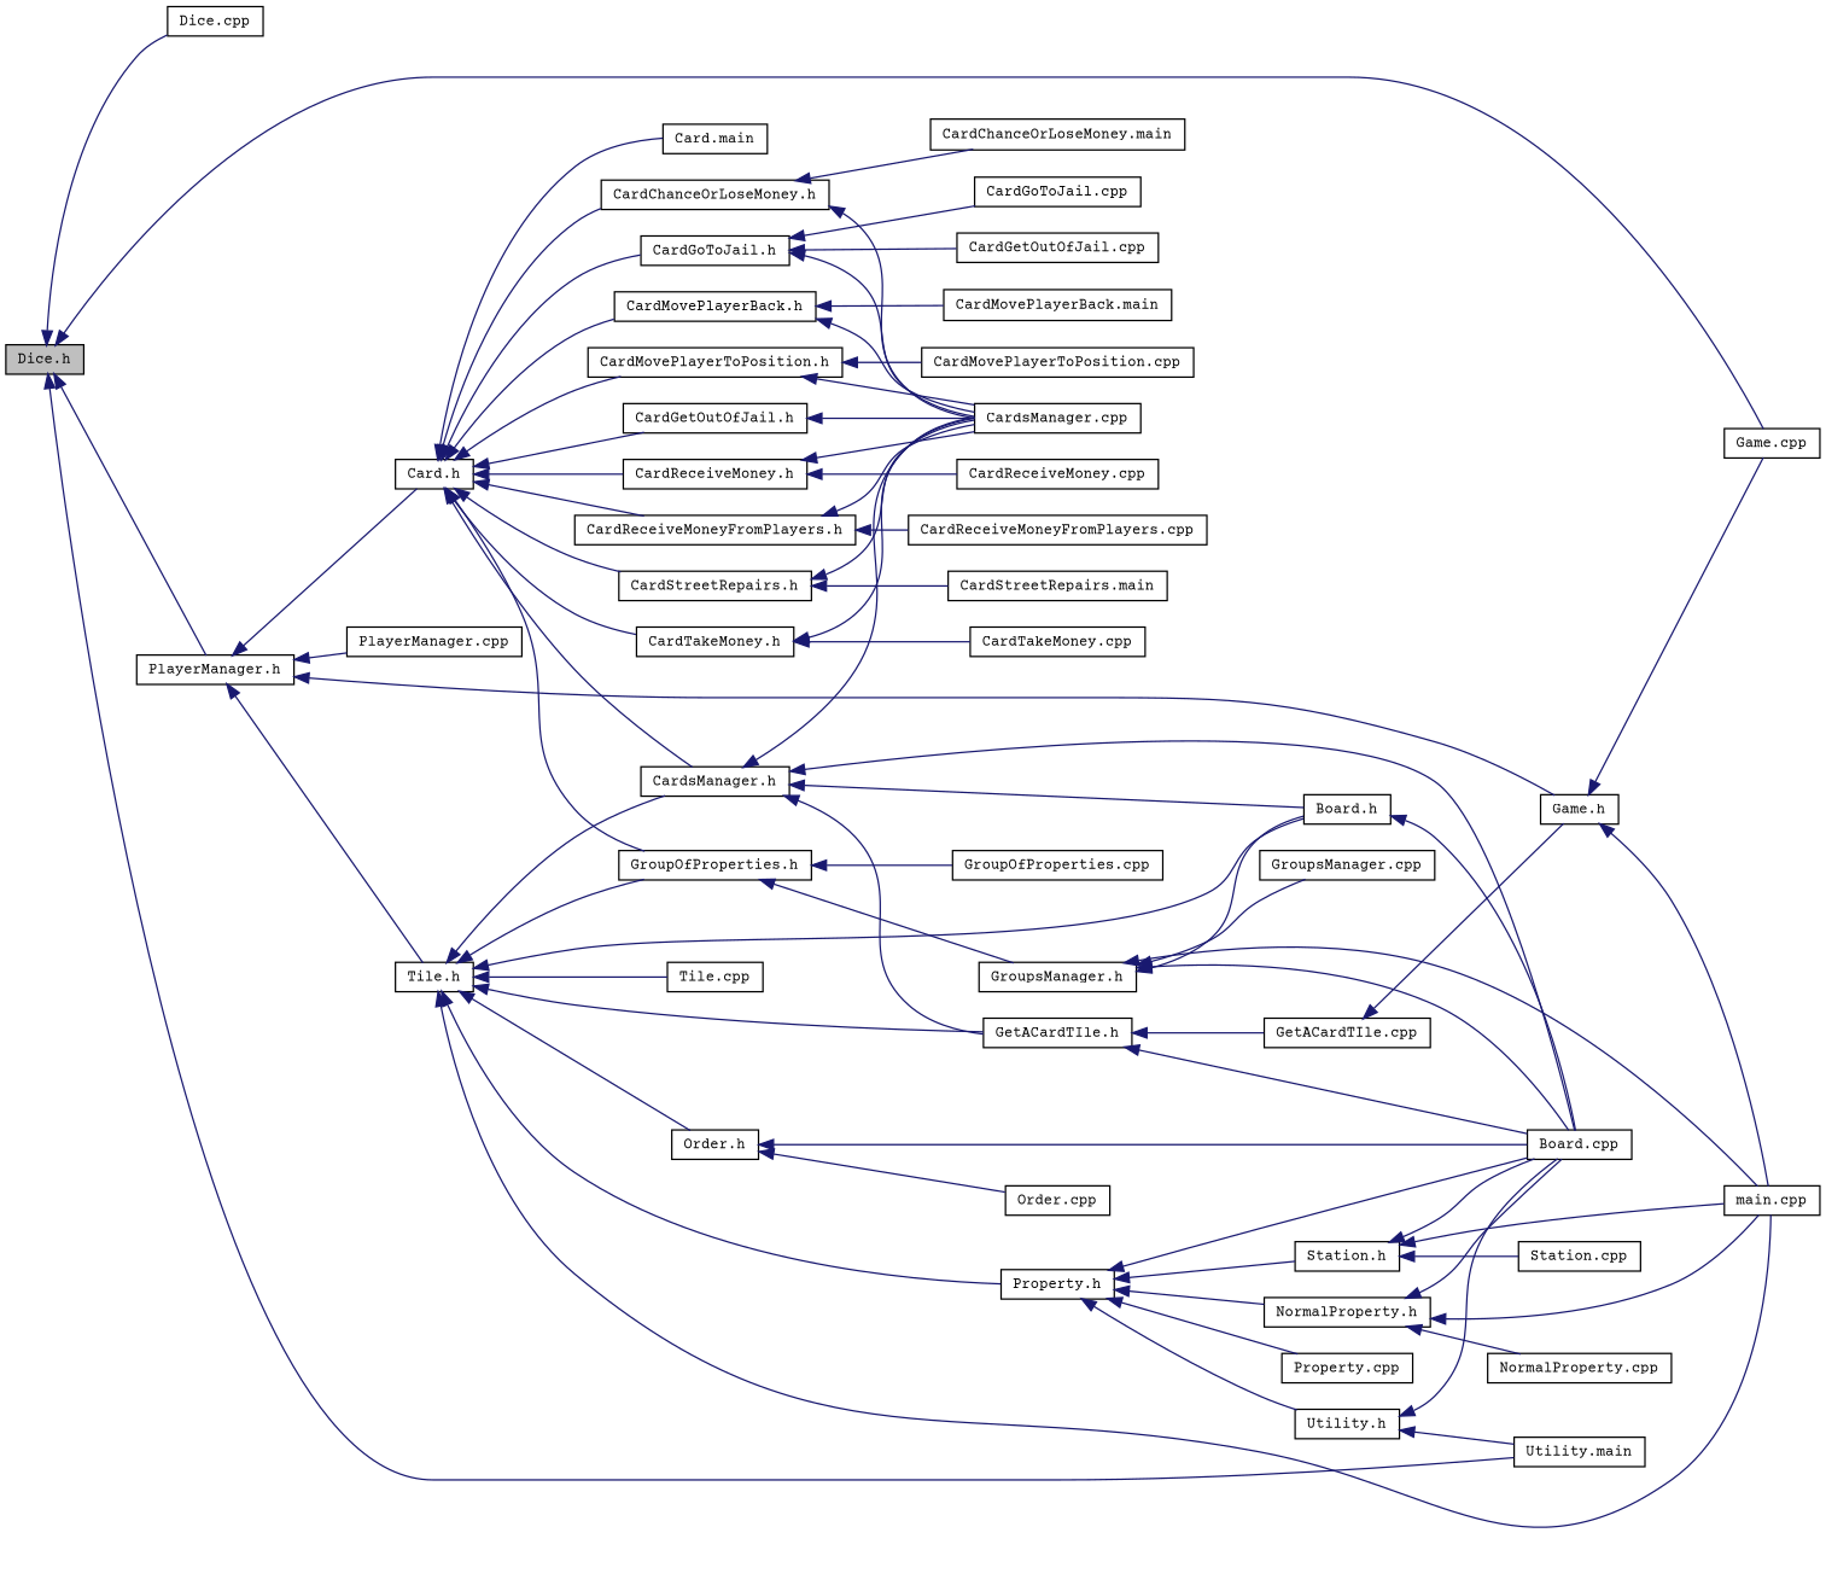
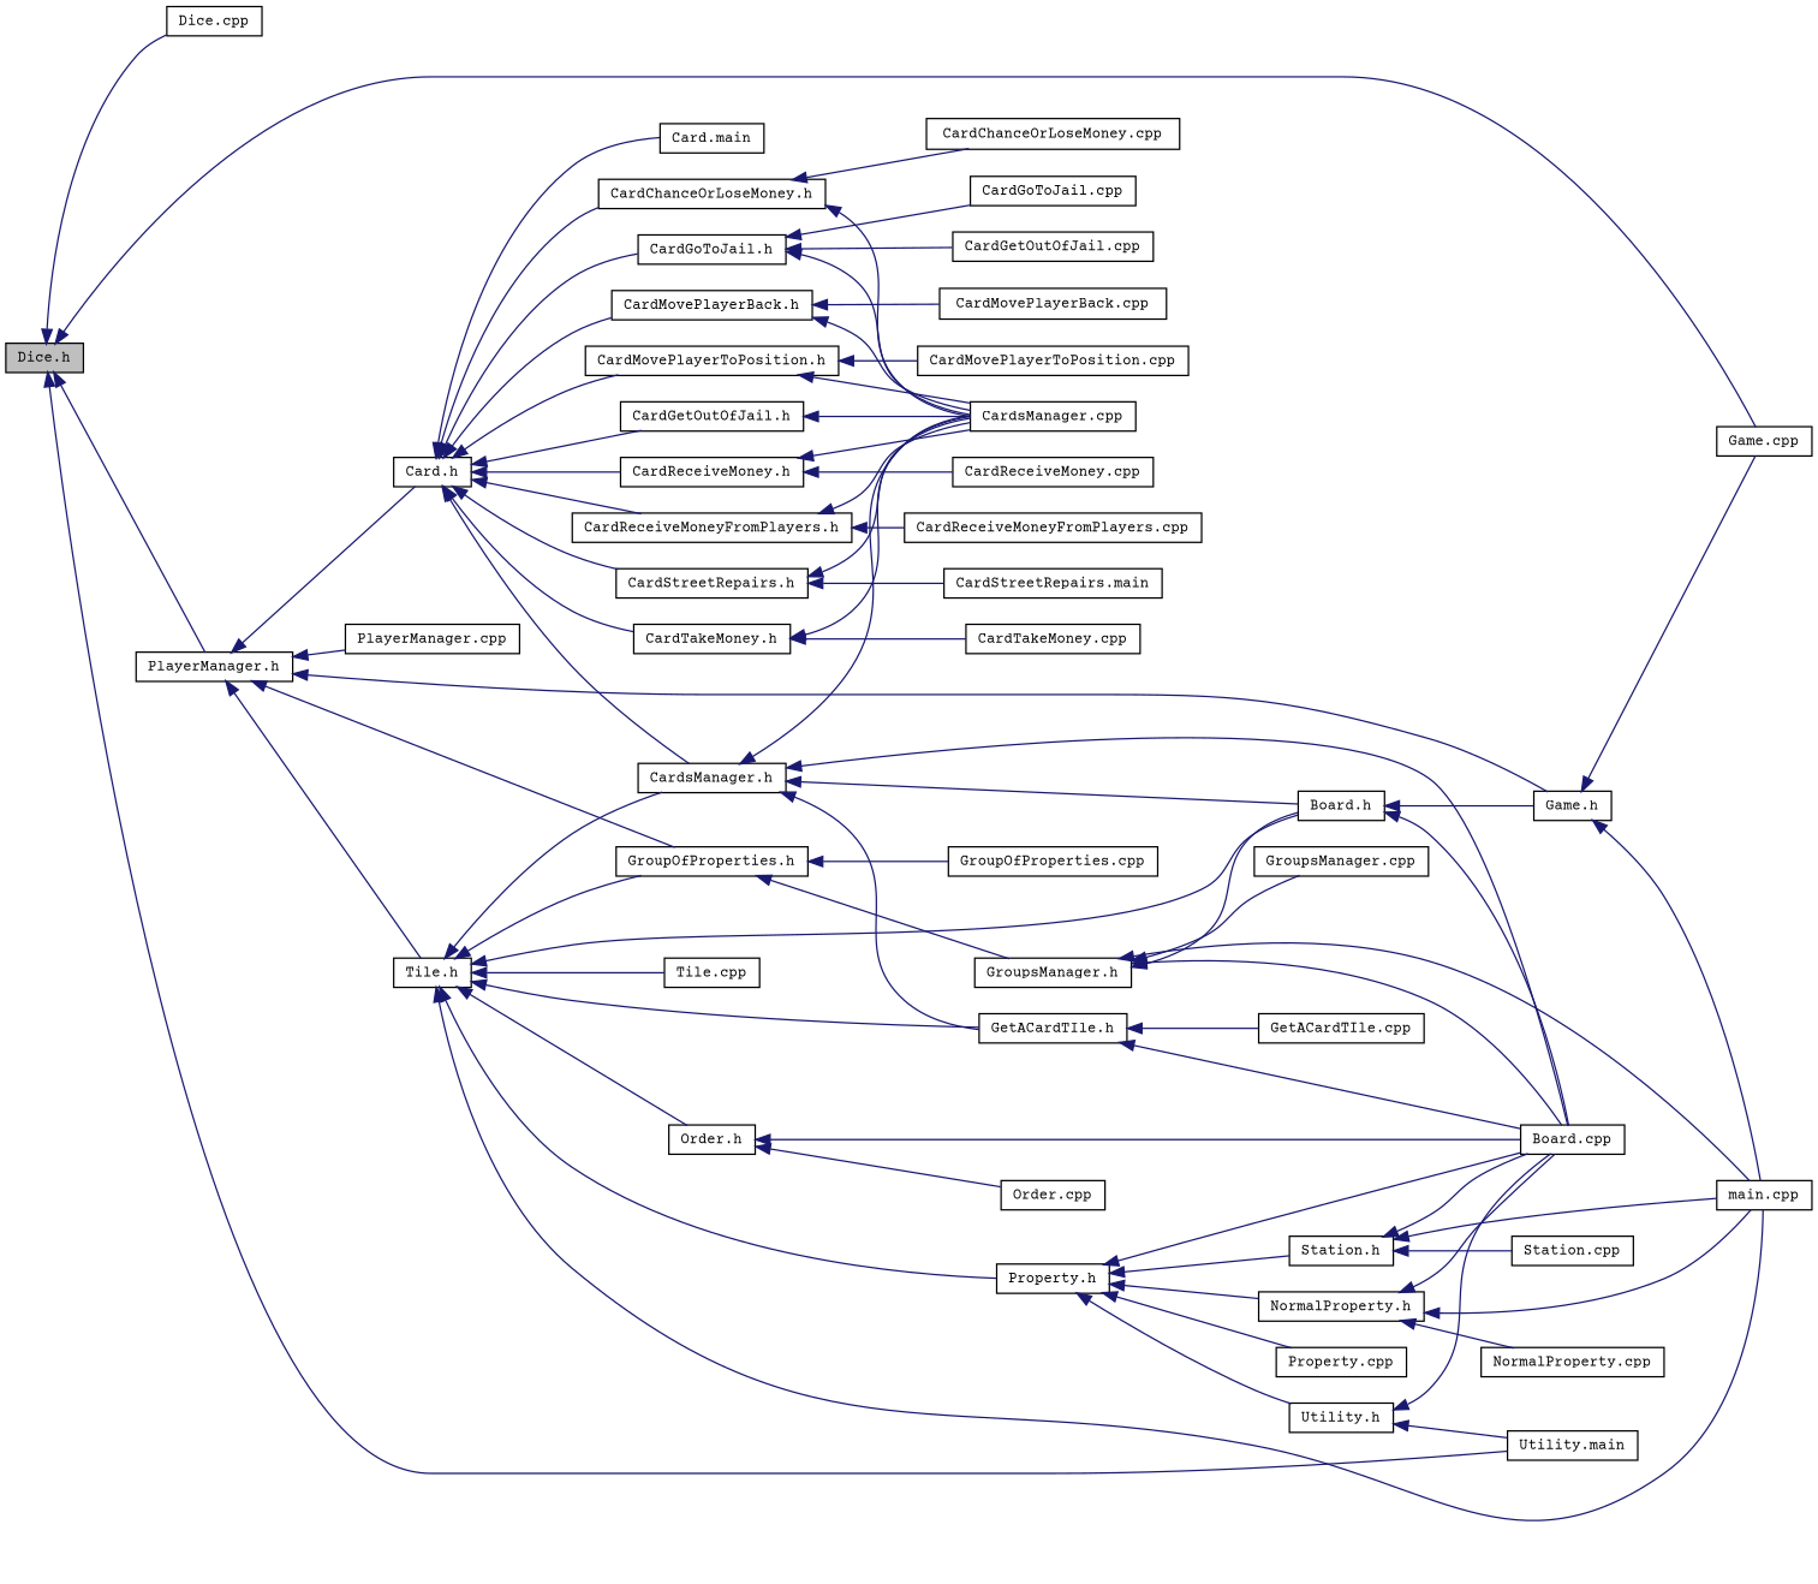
  digraph {
    fontname="Courier Prime"
    rankdir=LR
    node [color=black fillcolor=white fontname="Courier Prime" fontsize=10 shape=record style=filled]
    edge [color=midnightblue dir=back fontname="Courier Prime" fontsize=10 labelfontname=FreeSans labelfontsize=10 style=solid]
    n1 [fillcolor=grey75 fontcolor=black height=0.2 label="Dice.h" width=0.4]
    n2 [height=0.2 label="Dice.cpp" width=0.4]
    n3 [height=0.2 label="Game.cpp" width=0.4]
    n4 [height=0.2 label="Utility.main" width=0.4]
    n5 [height=0.2 label="PlayerManager.h" width=0.4]
    n6 [height=0.2 label="PlayerManager.cpp" width=0.4]
    n7 [height=0.2 label="Tile.h" width=0.4]
    n8 [height=0.2 label="Game.h" width=0.4]
    n9 [height=0.2 label="GroupOfProperties.h" width=0.4]
    n10 [height=0.2 label="Card.h" width=0.4]
    n11 [height=0.2 label="main.cpp" width=0.4]
    n12 [height=0.2 label="Tile.cpp" width=0.4]
    n13 [height=0.2 label="Board.h" width=0.4]
    n14 [height=0.2 label="CardsManager.h" width=0.4]
    n15 [height=0.2 label="GetACardTIle.h" width=0.4]
    n16 [height=0.2 label="Property.h" width=0.4]
    n17 [height=0.2 label="Order.h" width=0.4]
    n18 [height=0.2 label="GroupOfProperties.cpp" width=0.4]
    n19 [height=0.2 label="GroupsManager.h" width=0.4]
    n20 [height=0.2 label="Card.main" width=0.4]
    n21 [height=0.2 label="CardChanceOrLoseMoney.h" width=0.4]
    n22 [height=0.2 label="CardGetOutOfJail.h" width=0.4]
    n23 [height=0.2 label="CardGoToJail.h" width=0.4]
    n24 [height=0.2 label="CardMovePlayerBack.h" width=0.4]
    n25 [height=0.2 label="CardMovePlayerToPosition.h" width=0.4]
    n26 [height=0.2 label="CardReceiveMoney.h" width=0.4]
    n27 [height=0.2 label="CardReceiveMoneyFromPlayers.h" width=0.4]
    n28 [height=0.2 label="CardStreetRepairs.h" width=0.4]
    n29 [height=0.2 label="CardTakeMoney.h" width=0.4]
    n30 [height=0.2 label="Board.cpp" width=0.4]
    n31 [height=0.2 label="CardsManager.cpp" width=0.4]
    n32 [height=0.2 label="GetACardTIle.cpp" width=0.4]
    n33 [height=0.2 label="Property.cpp" width=0.4]
    n34 [height=0.2 label="NormalProperty.h" width=0.4]
    n35 [height=0.2 label="Station.h" width=0.4]
    n36 [height=0.2 label="Utility.h" width=0.4]
    n37 [height=0.2 label="Order.cpp" width=0.4]
    n38 [height=0.2 label="GroupsManager.cpp" width=0.4]
    n39 [height=0.2 label="NormalProperty.cpp" width=0.4]
    n40 [height=0.2 label="Station.cpp" width=0.4]
-   n41 [height=0.2 label="CardChanceOrLoseMoney.main" width=0.4]
+   n41 [height=0.2 label="CardChanceOrLoseMoney.cpp" width=0.4]
    n42 [height=0.2 label="CardGetOutOfJail.cpp" width=0.4]
    n43 [height=0.2 label="CardGoToJail.cpp" width=0.4]
-   n44 [height=0.2 label="CardMovePlayerBack.main" width=0.4]
+   n44 [height=0.2 label="CardMovePlayerBack.cpp" width=0.4]
    n45 [height=0.2 label="CardMovePlayerToPosition.cpp" width=0.4]
    n46 [height=0.2 label="CardReceiveMoney.cpp" width=0.4]
    n47 [height=0.2 label="CardReceiveMoneyFromPlayers.cpp" width=0.4]
    n48 [height=0.2 label="CardStreetRepairs.main" width=0.4]
    n49 [height=0.2 label="CardTakeMoney.cpp" width=0.4]
    n1 -> n2
    n1 -> n3
    n1 -> n4
    n1 -> n5
    n5 -> n6
    n5 -> n7
    n5 -> n8
-   n10 -> n9
+   n5 -> n9
    n5 -> n10
    n7 -> n9
    n7 -> n11
    n7 -> n12
    n7 -> n13
    n7 -> n14
    n7 -> n15
    n7 -> n16
    n7 -> n17
    n8 -> n3
    n8 -> n11
    n9 -> n18
    n9 -> n19
    n10 -> n14
    n10 -> n20
    n10 -> n21
    n10 -> n22
    n10 -> n23
    n10 -> n24
    n10 -> n25
    n10 -> n26
    n10 -> n27
    n10 -> n28
    n10 -> n29
-   n32 -> n8
+   n13 -> n8
    n13 -> n30
    n14 -> n13
    n14 -> n15
    n14 -> n30
    n14 -> n31
    n15 -> n30
    n15 -> n32
    n16 -> n30
    n16 -> n33
    n16 -> n34
    n16 -> n35
    n16 -> n36
    n17 -> n30
    n17 -> n37
    n19 -> n11
    n19 -> n13
    n19 -> n30
    n19 -> n38
    n21 -> n31
    n21 -> n41
    n22 -> n31
    n23 -> n31
    n23 -> n42
    n23 -> n43
    n24 -> n31
    n24 -> n44
    n25 -> n31
    n25 -> n45
    n26 -> n31
    n26 -> n46
    n27 -> n31
    n27 -> n47
    n28 -> n31
    n28 -> n48
    n29 -> n31
    n29 -> n49
    n34 -> n11
    n34 -> n30
    n34 -> n39
    n35 -> n11
    n35 -> n30
    n35 -> n40
    n36 -> n4
    n36 -> n30
  }
